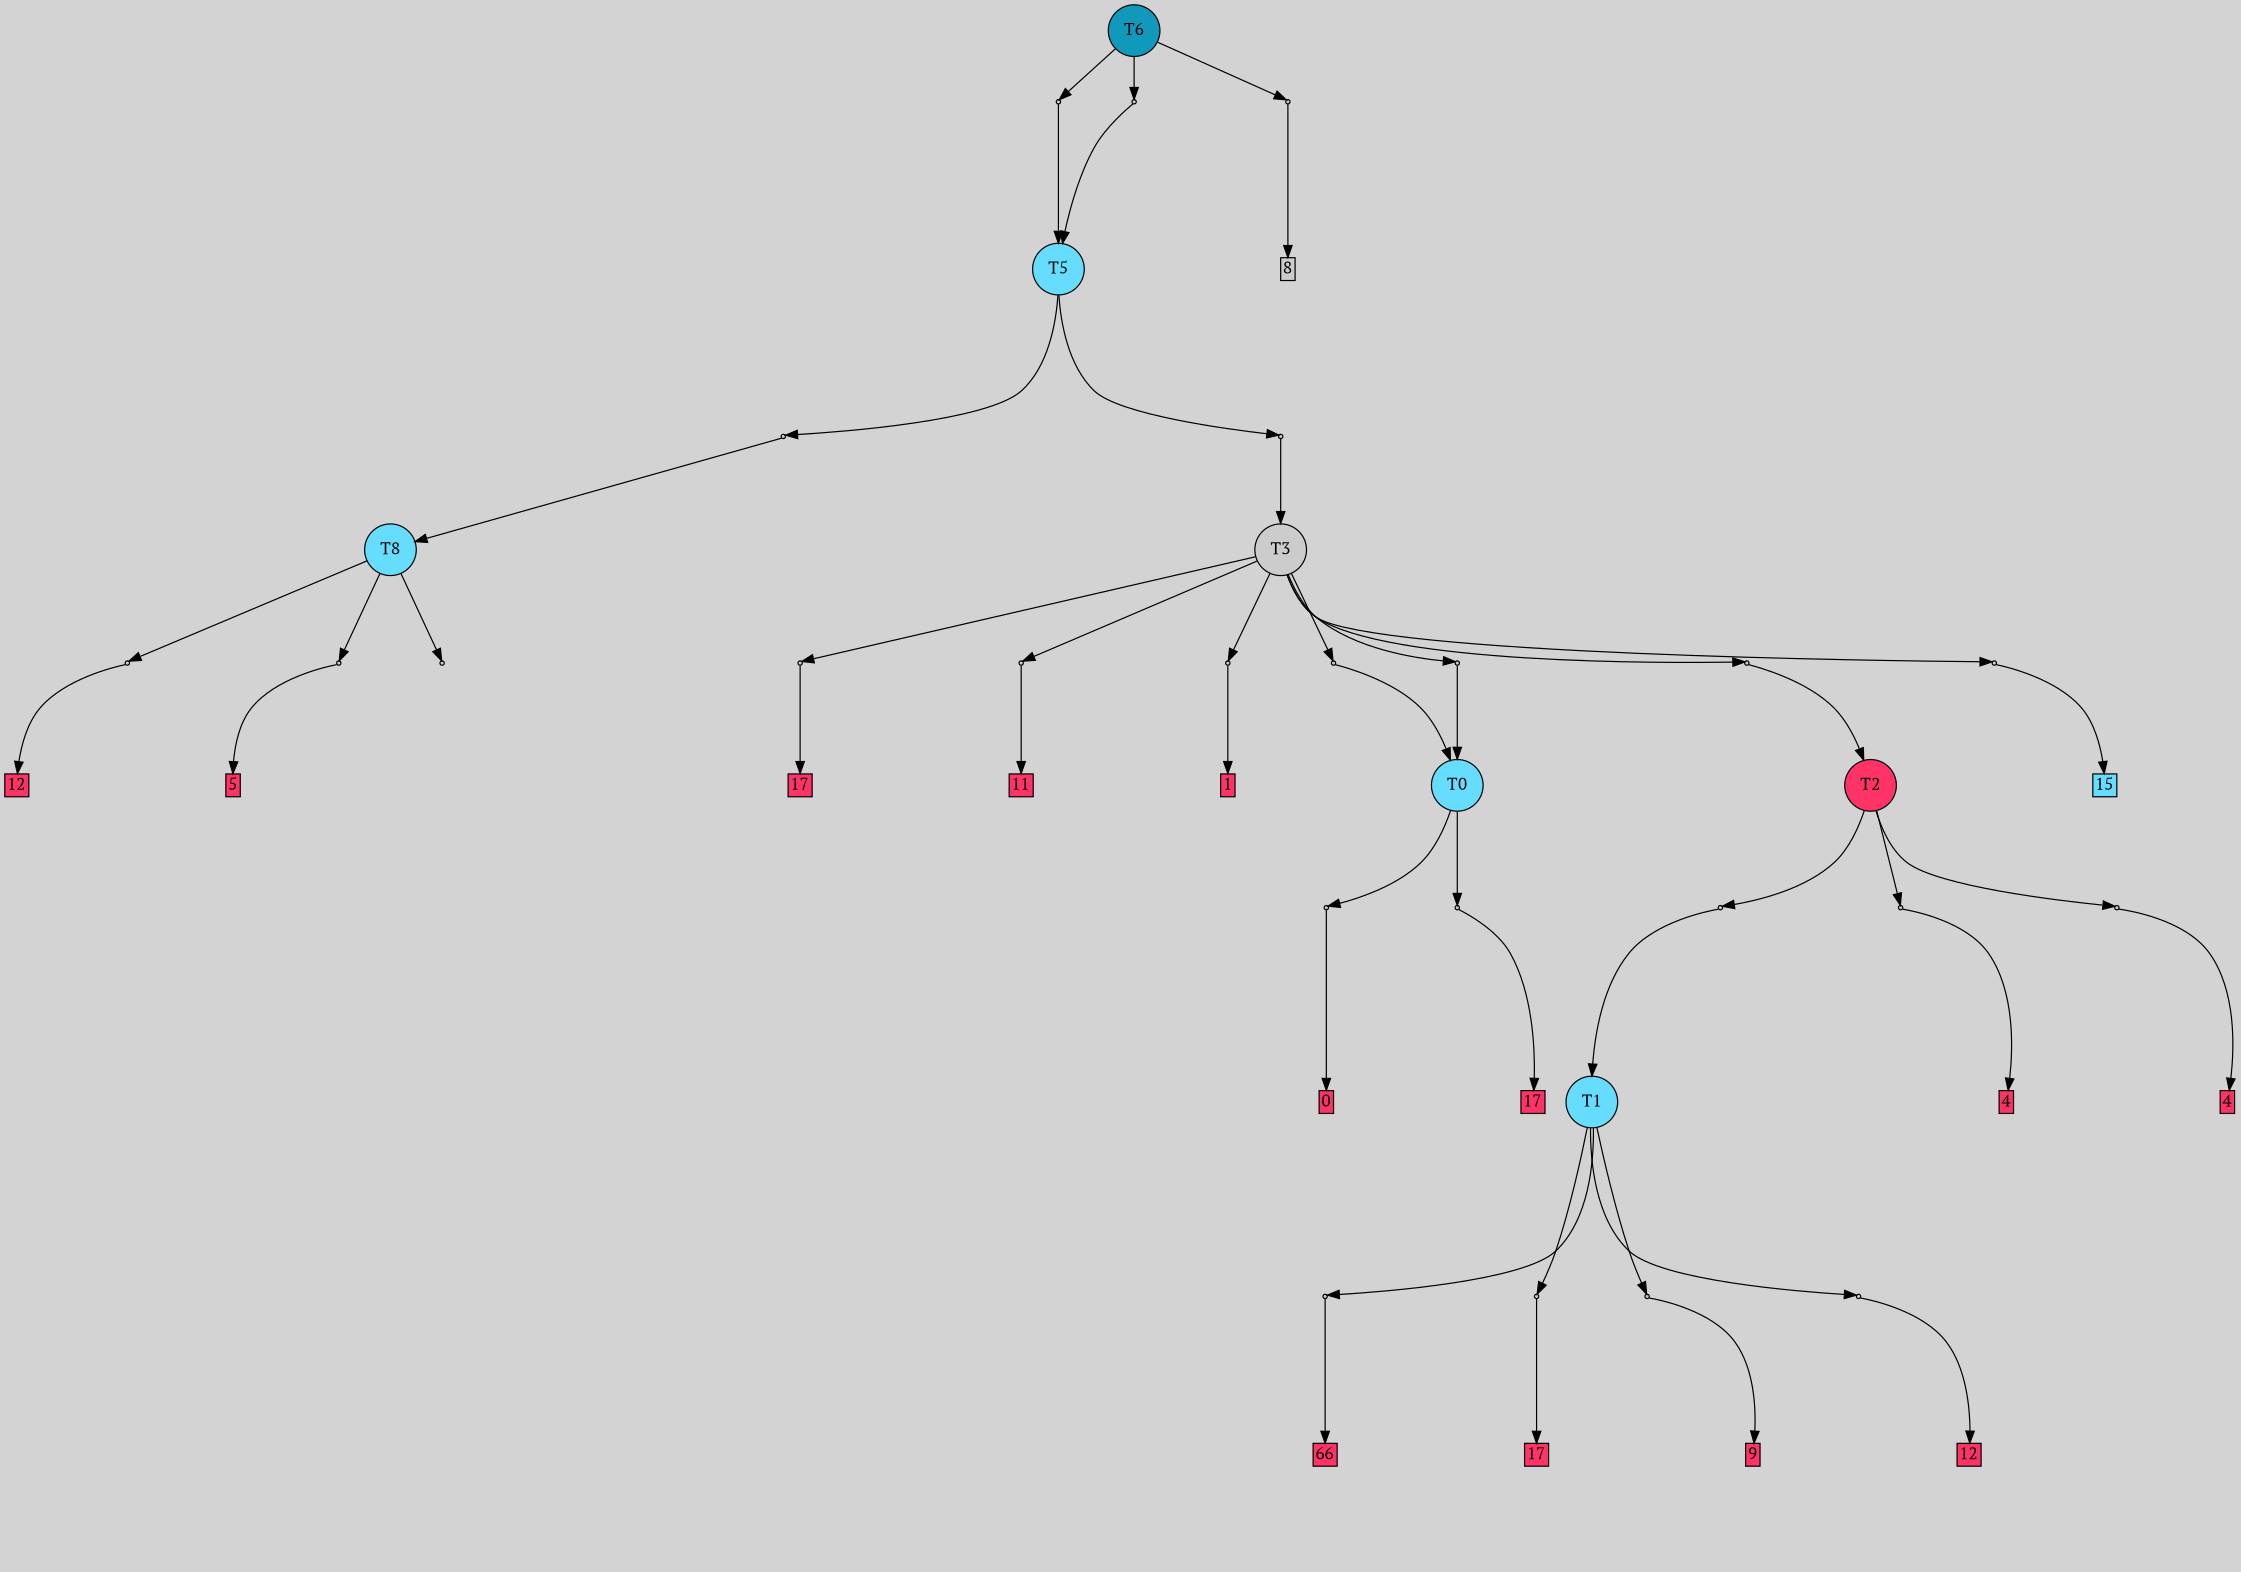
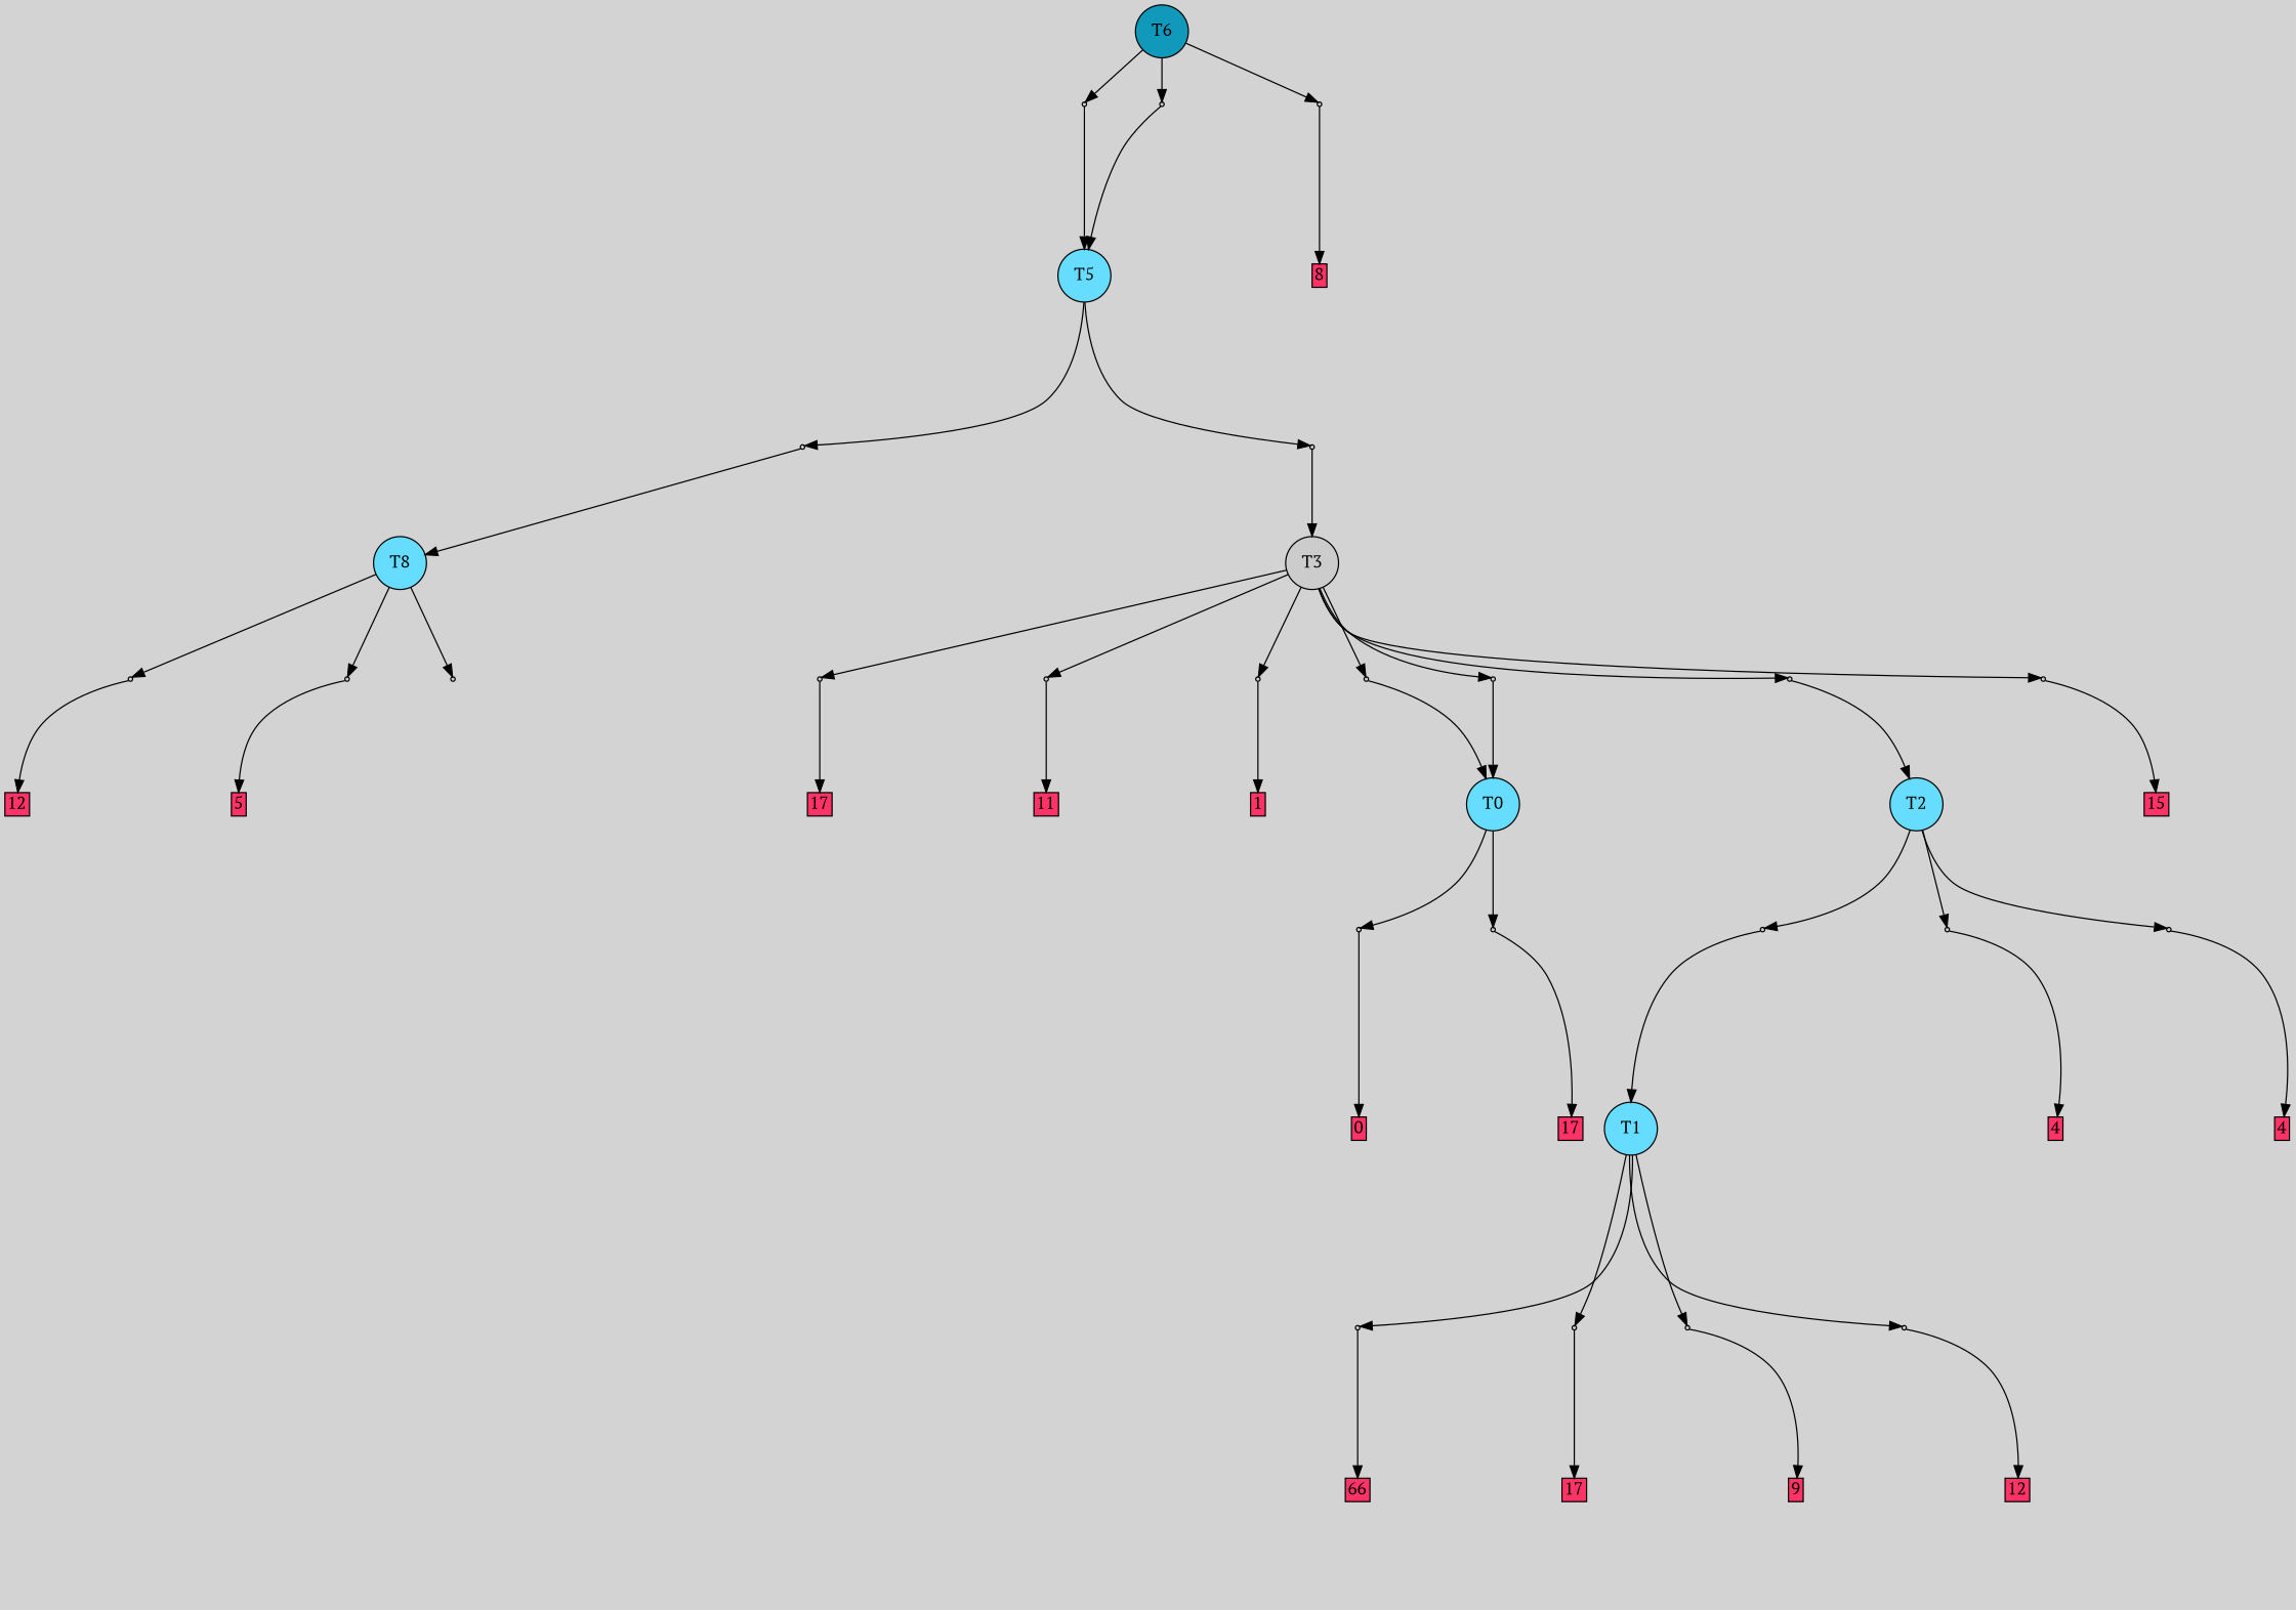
  digraph {
    bgcolor=lightgray
    fontname="PT Serif"
    node [fillcolor="#cccccc" fontname="PT Serif" shape=box style=filled]
    edge [fontname="PT Serif"]
    T6 [fillcolor="#1199bb" shape=circle]
    P21 [shape=point]
    P22 [shape=point]
    P23 [shape=point]
    T0 [fillcolor="#66ddff" shape=circle]
    P0 [shape=point]
    P1 [shape=point]
    n8 [label="6|4&1|827#0|731&#92;n7|0&0|444#1|538&#92;n" style=invis fillcolor=""]
    n9 [fillcolor="#ff3366" height=0 label=0 margin=0.03 width=0]
    n10 [label="6|4&1|489#1|644&#92;n6|0&0|924#1|950&#92;n" style=invis fillcolor=""]
    n11 [fillcolor="#ff3366" height=0 label=17 margin=0.03 width=0]
    T1 [fillcolor="#66ddff" shape=circle]
    P2 [shape=point]
    P3 [shape=point]
    P4 [shape=point]
    P5 [shape=point]
    n17 [label="3|4&1|748#1|517&#92;n7|0&0|324#0|858&#92;n5|0&0|904#1|180&#92;n7|3&0|1264#0|954&#92;n0|0&1|615#0|419&#92;n" style=invis fillcolor=""]
    n18 [fillcolor="#ff3366" height=0 label=66 margin=0.03 width=0]
    n19 [label="7|0&1|154#0|735&#92;n" style=invis fillcolor=""]
    n20 [fillcolor="#ff3366" height=0 label=17 margin=0.03 width=0]
    n21 [label="7|5&1|1003#0|573&#92;n0|4&1|421#1|1050&#92;n4|6&1|219#0|325&#92;n0|1&1|1181#0|956&#92;n4|5&1|140#0|998&#92;n1|6&1|1025#0|305&#92;n3|7&0|1230#0|685&#92;n1|0&0|983#1|1034&#92;n" style=invis fillcolor=""]
    n22 [fillcolor="#ff3366" height=0 label=9 margin=0.03 width=0]
    n23 [label="0|6&1|403#1|474&#92;n4|1&1|505#0|1102&#92;n5|6&1|872#1|493&#92;n0|4&1|127#0|1182&#92;n1|2&1|941#0|593&#92;n1|0&1|992#0|964&#92;n4|2&0|1170#0|560&#92;n1|1&1|1136#0|642&#92;n7|6&0|1057#0|54&#92;n3|4&0|206#1|1292&#92;n6|6&0|196#0|151&#92;n0|0&1|381#0|1262&#92;n" style=invis fillcolor=""]
    n24 [fillcolor="#ff3366" height=0 label=12 margin=0.03 width=0]
-   T2 [fillcolor="#ff3366" shape=circle]
+   T2 [fillcolor="#66ddff" shape=circle]
    P6 [shape=point]
    P7 [shape=point]
    P8 [shape=point]
    n29 [label="2|2&1|267#0|1216&#92;n2|5&0|290#1|647&#92;n0|0&1|582#0|165&#92;n" style=invis fillcolor=""]
    n30 [fillcolor="#ff3366" height=0 label=4 margin=0.03 width=0]
    n31 [label="3|3&1|1167#1|238&#92;n1|7&1|692#0|563&#92;n4|7&0|1039#1|1333&#92;n3|0&0|775#1|1238&#92;n" style=invis fillcolor=""]
    n32 [fillcolor="#ff3366" height=0 label=4 margin=0.03 width=0]
    n33 [label="5|6&1|716#1|118&#92;n7|3&0|1158#0|56&#92;n0|7&0|211#1|437&#92;n4|7&0|1039#1|1333&#92;n4|1&1|1332#1|1177&#92;n2|4&0|415#1|606&#92;n0|0&1|1071#0|1196&#92;n4|2&0|913#1|836&#92;n6|6&0|1304#0|941&#92;n4|2&0|858#1|1225&#92;n3|0&1|815#0|86&#92;n2|6&1|1241#0|536&#92;n3|1&0|1270#0|1104&#92;n4|4&0|326#0|922&#92;n4|7&0|196#0|129&#92;n3|0&0|775#1|1238&#92;n" style=invis fillcolor=""]
    T3 [shape=circle]
    P9 [shape=point]
    P10 [shape=point]
    P11 [shape=point]
    P12 [shape=point]
    P13 [shape=point]
    P14 [shape=point]
    P15 [shape=point]
    n42 [label="1|4&1|1078#1|593&#92;n1|4&0|372#1|276&#92;n2|0&1|1147#0|932&#92;n" style=invis fillcolor=""]
    n43 [label="1|0&1|684#1|283&#92;n" style=invis fillcolor=""]
    n44 [label="2|2&1|253#1|232&#92;n3|0&0|170#1|625&#92;n6|6&1|771#0|1100&#92;n1|7&0|798#1|427&#92;n4|3&0|1047#0|152&#92;n1|4&1|9#0|107&#92;n1|7&1|177#0|1340&#92;n3|0&0|295#1|848&#92;n" style=invis fillcolor=""]
-   n45 [fillcolor="#66ddff" height=0 label=15 margin=0.03 width=0]
+   n45 [fillcolor="#ff3366" height=0 label=15 margin=0.03 width=0]
    n46 [label="7|0&1|154#0|735&#92;n" style=invis fillcolor=""]
    n47 [fillcolor="#ff3366" height=0 label=17 margin=0.03 width=0]
    n48 [label="0|0&1|122#1|1276&#92;n" style=invis fillcolor=""]
    n49 [fillcolor="#ff3366" height=0 label=11 margin=0.03 width=0]
    n50 [label="4|1&1|747#1|956&#92;n2|0&1|318#0|593&#92;n" style=invis fillcolor=""]
    n51 [fillcolor="#ff3366" height=0 label=1 margin=0.03 width=0]
    n52 [label="4|0&1|1081#1|168&#92;n" style=invis fillcolor=""]
    n53 [fillcolor="#66ddff" label=T8 shape=circle]
    P16 [shape=point]
    P17 [shape=point]
    P18 [shape=point]
    n57 [label="7|2&1|257#1|20&#92;n0|1&1|1075#1|1126&#92;n0|6&1|23#0|466&#92;n4|2&1|172#0|305&#92;n1|7&0|798#1|564&#92;n7|6&0|383#0|618&#92;n2|4&0|510#0|1306&#92;n3|0&0|260#1|848&#92;n" style=invis fillcolor=""]
    n58 [label="0|3&1|1207#1|188&#92;n1|3&0|667#1|792&#92;n1|2&0|571#1|269&#92;n7|4&0|522#0|220&#92;n1|0&0|572#0|1308&#92;n" style=invis fillcolor=""]
    n59 [fillcolor="#ff3366" height=0 label=12 margin=0.03 width=0]
    n60 [label="7|7&1|636#1|141&#92;n1|3&1|87#0|319&#92;n0|2&1|1093#0|699&#92;n7|0&0|1138#1|929&#92;n" style=invis fillcolor=""]
    n61 [fillcolor="#ff3366" height=0 label=5 margin=0.03 width=0]
    T5 [fillcolor="#66ddff" shape=circle]
    P19 [shape=point]
    P20 [shape=point]
    n65 [label="4|6&1|829#1|516&#92;n4|1&1|361#0|1102&#92;n0|7&1|682#1|739&#92;n3|6&1|621#0|743&#92;n2|2&0|438#0|1177&#92;n4|4&1|813#1|206&#92;n1|0&0|572#0|650&#92;n" style=invis fillcolor=""]
    n66 [label="6|3&1|1234#0|824&#92;n6|2&0|467#0|829&#92;n0|1&1|946#0|226&#92;n6|4&0|778#1|1213&#92;n4|2&0|985#0|20&#92;n4|0&0|458#0|89&#92;n" style=invis fillcolor=""]
    n67 [label="3|0&1|1009#0|1029&#92;n" style=invis fillcolor=""]
    n68 [label="7|5&1|457#1|1105&#92;n6|3&0|717#0|484&#92;n5|1&0|955#0|713&#92;n6|4&0|433#0|588&#92;n7|6&0|508#0|556&#92;n5|2&0|246#0|89&#92;n5|0&0|1066#1|189&#92;n2|7&1|791#0|648&#92;n2|5&1|1191#0|543&#92;n2|5&1|319#0|1069&#92;n3|1&0|1165#1|1208&#92;n7|4&0|553#1|1146&#92;n6|0&0|1228#0|704&#92;n" style=invis fillcolor=""]
-   n69 [height=0 label=8 margin=0.03 width=0]
+   n69 [fillcolor="#ff3366" height=0 label=8 margin=0.03 width=0]
    n70 [label="6|4&1|540#1|262&#92;n2|3&0|364#1|1313&#92;n3|0&1|1043#0|19&#92;n" style=invis fillcolor=""]
    subgraph sub_1 {
      rank=same
      T6
    }
    T6 -> P21
    T6 -> P22
    T6 -> P23
    P21 -> T5
    P21 -> n67 [style=invis]
    P22 -> n68 [style=invis]
    P22 -> n69
    P23 -> T5
    P23 -> n70 [style=invis]
    T0 -> P0
    T0 -> P1
    P0 -> n8 [style=invis]
    P0 -> n9
    P1 -> n10 [style=invis]
    P1 -> n11
    T1 -> P2
    T1 -> P3
    T1 -> P4
    T1 -> P5
    P2 -> n17 [style=invis]
    P2 -> n18
    P3 -> n19 [style=invis]
    P3 -> n20
    P4 -> n21 [style=invis]
    P4 -> n22
    P5 -> n23 [style=invis]
    P5 -> n24
    T2 -> P6
    T2 -> P7
    T2 -> P8
    P6 -> n29 [style=invis]
    P6 -> n30
    P7 -> n31 [style=invis]
    P7 -> n32
    P8 -> T1
    P8 -> n33 [style=invis]
    T3 -> P9
    T3 -> P10
    T3 -> P11
    T3 -> P12
    T3 -> P13
    T3 -> P14
    T3 -> P15
    P9 -> T2
    P9 -> n42 [style=invis]
    P10 -> T0
    P10 -> n43 [style=invis]
    P11 -> n44 [style=invis]
    P11 -> n45
    P12 -> n46 [style=invis]
    P12 -> n47
    P13 -> n48 [style=invis]
    P13 -> n49
    P14 -> n50 [style=invis]
    P14 -> n51
    P15 -> T0
    P15 -> n52 [style=invis]
    n53 -> P16
    n53 -> P17
    n53 -> P18
    P16 -> n57 [style=invis]
    P17 -> n58 [style=invis]
    P17 -> n59
    P18 -> n60 [style=invis]
    P18 -> n61
    T5 -> P19
    T5 -> P20
    P19 -> n53
    P19 -> n65 [style=invis]
    P20 -> T3
    P20 -> n66 [style=invis]
  }
